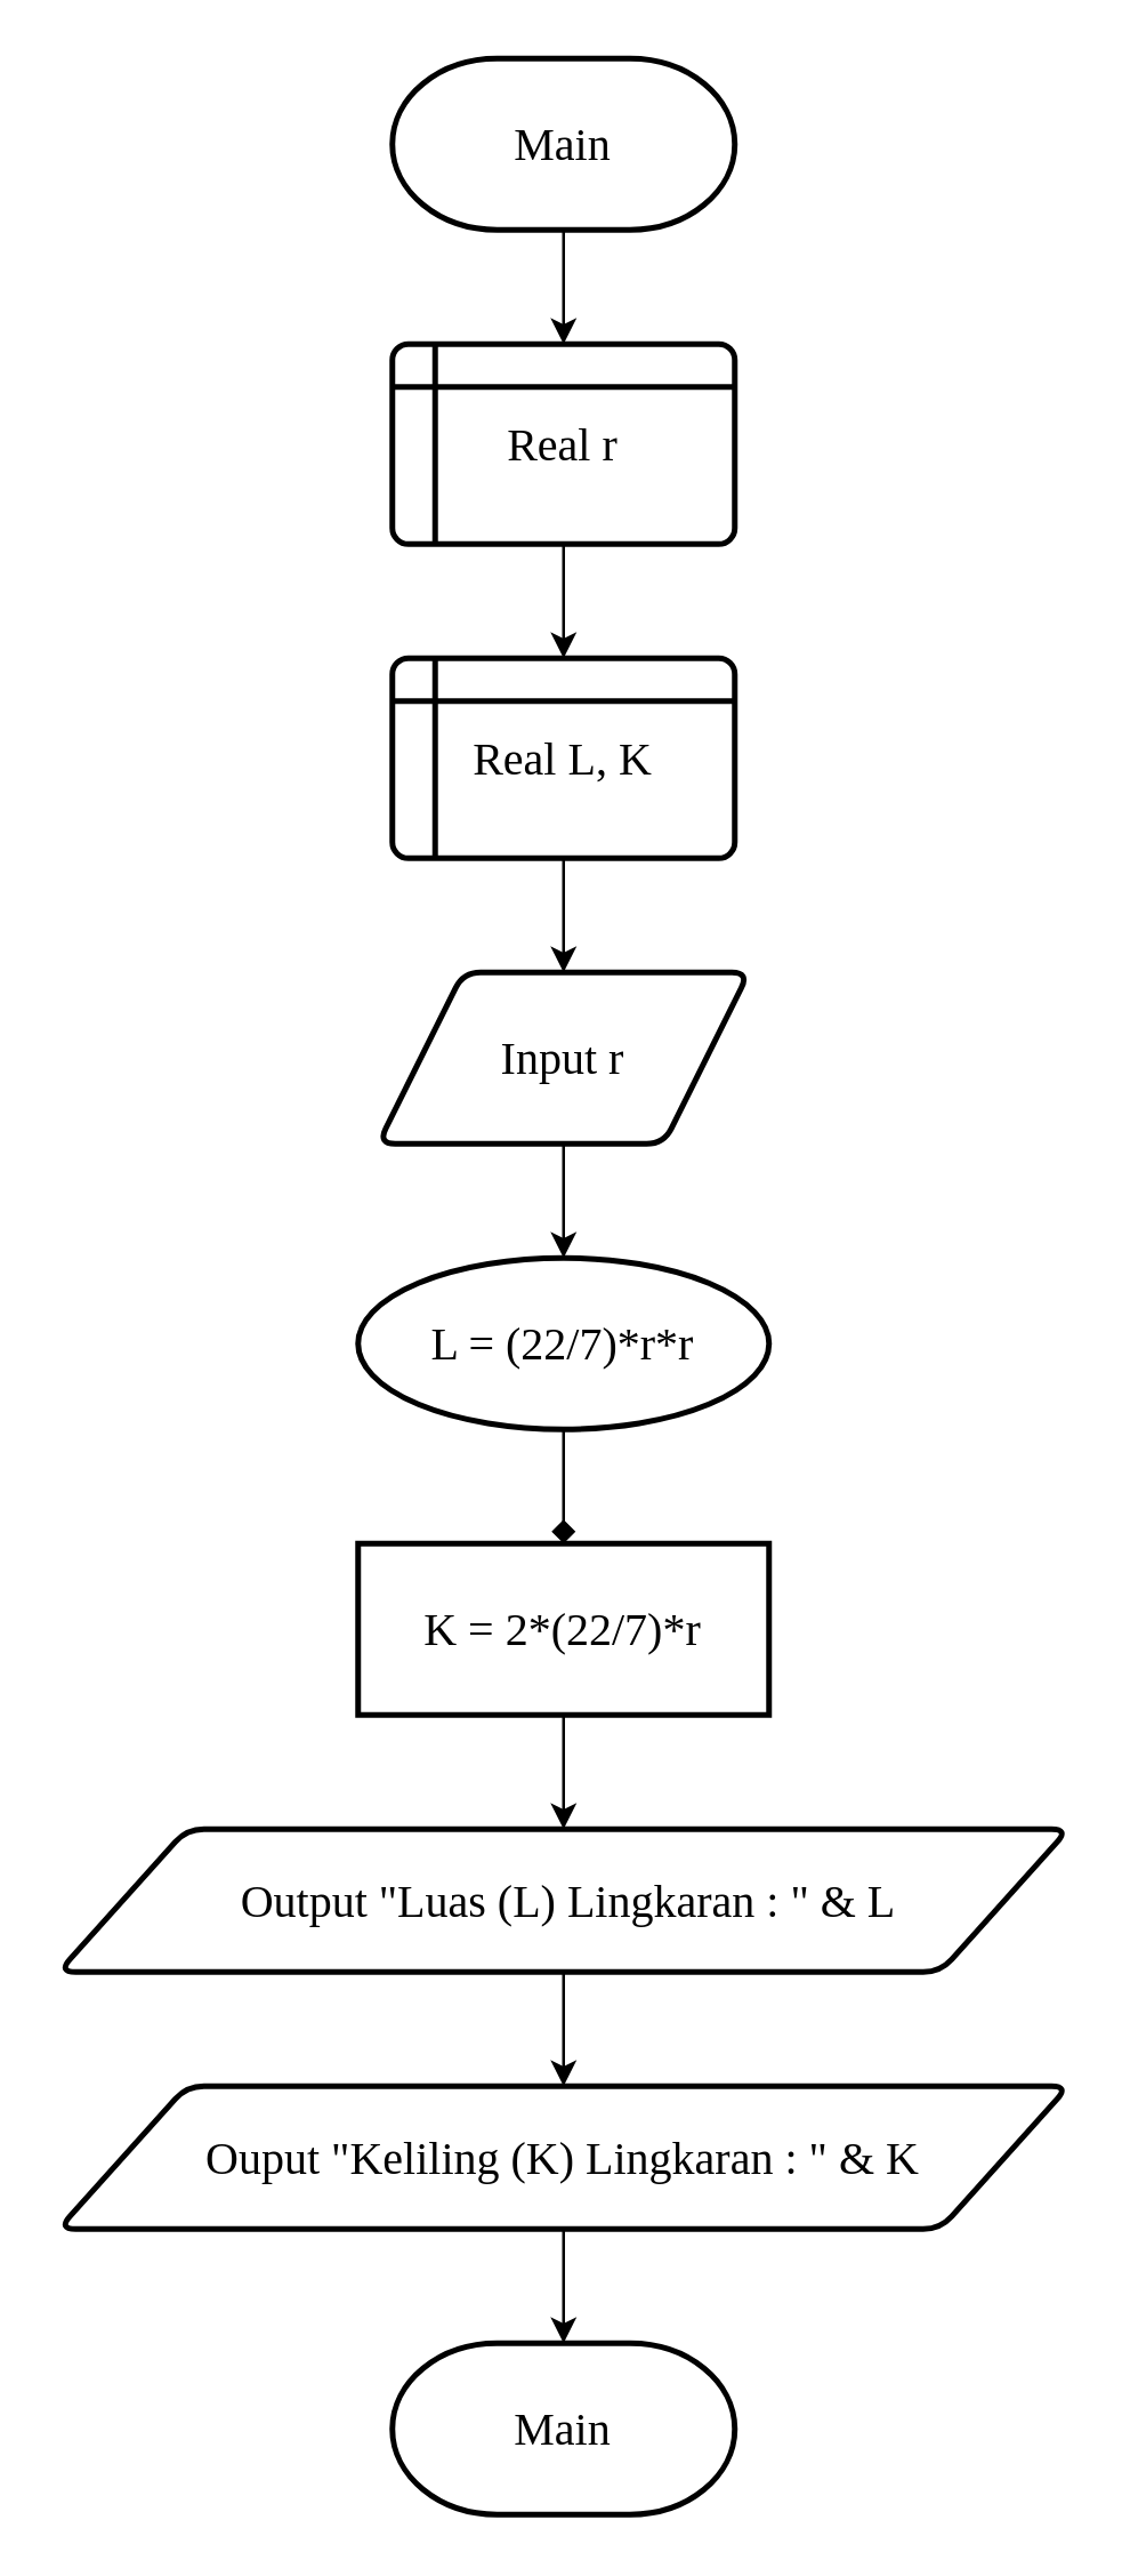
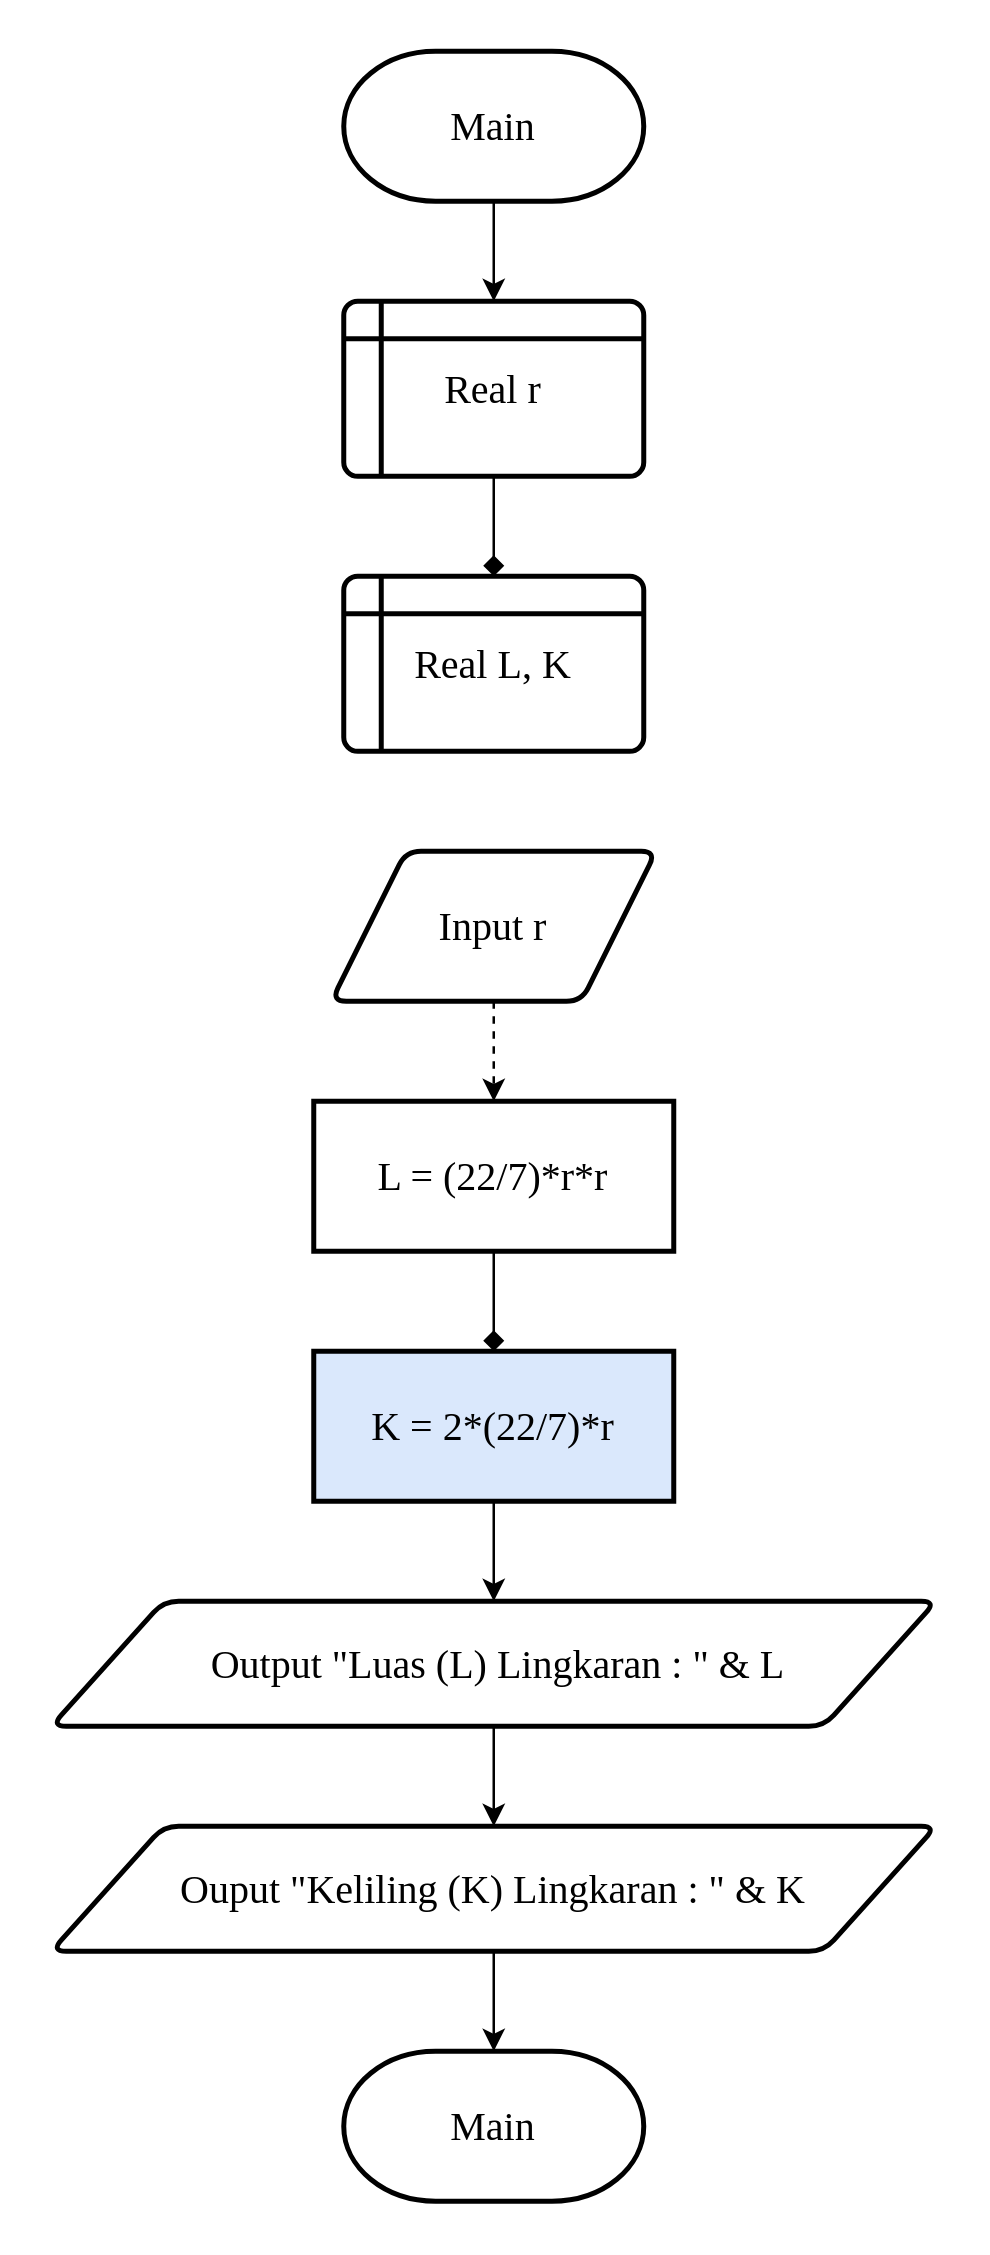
  <mxCell id="0" />
  <mxCell id="1" parent="0" />
  <mxCell id="2" value="" style="edgeStyle=orthogonalEdgeStyle;rounded=0;orthogonalLoop=1;jettySize=auto;html=1;fontFamily=Times New Roman;fontSize=16;" edge="1" parent="1" source="3" target="5"><mxGeometry relative="1" as="geometry" /></mxCell>
  <mxCell id="3" value="Main" style="strokeWidth=2;html=1;shape=mxgraph.flowchart.terminator;whiteSpace=wrap;fontFamily=Times New Roman;fontSize=16;" vertex="1" parent="1"><mxGeometry x="137" y="20" width="120" height="60" as="geometry" /></mxCell>
- <mxCell id="4" value="" style="edgeStyle=orthogonalEdgeStyle;rounded=0;orthogonalLoop=1;jettySize=auto;html=1;fontFamily=Times New Roman;fontSize=16;" edge="1" parent="1" source="5" target="7"><mxGeometry relative="1" as="geometry" /></mxCell>
+ <mxCell id="4" value="" style="edgeStyle=orthogonalEdgeStyle;rounded=0;orthogonalLoop=1;jettySize=auto;html=1;fontFamily=Times New Roman;fontSize=16;endArrow=diamond;" edge="1" parent="1" source="5" target="7"><mxGeometry relative="1" as="geometry" /></mxCell>
  <mxCell id="5" value="Real r" style="shape=internalStorage;whiteSpace=wrap;html=1;dx=15;dy=15;rounded=1;arcSize=8;strokeWidth=2;fontFamily=Times New Roman;fontSize=16;" vertex="1" parent="1"><mxGeometry x="137" y="120" width="120" height="70" as="geometry" /></mxCell>
- <mxCell id="6" value="" style="edgeStyle=orthogonalEdgeStyle;rounded=0;orthogonalLoop=1;jettySize=auto;html=1;fontFamily=Times New Roman;fontSize=16;" edge="1" parent="1" source="7" target="9"><mxGeometry relative="1" as="geometry" /></mxCell>
  <mxCell id="7" value="Real L, K" style="shape=internalStorage;whiteSpace=wrap;html=1;dx=15;dy=15;rounded=1;arcSize=8;strokeWidth=2;fontFamily=Times New Roman;fontSize=16;" vertex="1" parent="1"><mxGeometry x="137" y="230" width="120" height="70" as="geometry" /></mxCell>
- <mxCell id="8" value="" style="edgeStyle=orthogonalEdgeStyle;rounded=0;orthogonalLoop=1;jettySize=auto;html=1;fontFamily=Times New Roman;fontSize=16;" edge="1" parent="1" source="9" target="11"><mxGeometry relative="1" as="geometry" /></mxCell>
+ <mxCell id="8" value="" style="edgeStyle=orthogonalEdgeStyle;rounded=0;orthogonalLoop=1;jettySize=auto;html=1;fontFamily=Times New Roman;fontSize=16;dashed=1;" edge="1" parent="1" source="9" target="11"><mxGeometry relative="1" as="geometry" /></mxCell>
  <mxCell id="9" value="Input r" style="shape=parallelogram;html=1;strokeWidth=2;perimeter=parallelogramPerimeter;whiteSpace=wrap;rounded=1;arcSize=12;size=0.23;fontFamily=Times New Roman;fontSize=16;" vertex="1" parent="1"><mxGeometry x="132" y="340" width="130" height="60" as="geometry" /></mxCell>
  <mxCell id="10" value="" style="edgeStyle=orthogonalEdgeStyle;rounded=0;orthogonalLoop=1;jettySize=auto;html=1;fontFamily=Times New Roman;fontSize=16;endArrow=diamond;" edge="1" parent="1" source="11" target="13"><mxGeometry relative="1" as="geometry" /></mxCell>
- <mxCell id="11" value="L = (22/7)*r*r" style="ellipse;whiteSpace=wrap;html=1;absoluteArcSize=1;arcSize=0;strokeWidth=2;fontFamily=Times New Roman;fontSize=16;" vertex="1" parent="1"><mxGeometry x="125" y="440" width="144" height="60" as="geometry" /></mxCell>
+ <mxCell id="11" value="L = (22/7)*r*r" style="rounded=1;whiteSpace=wrap;html=1;absoluteArcSize=1;arcSize=0;strokeWidth=2;fontFamily=Times New Roman;fontSize=16;" vertex="1" parent="1"><mxGeometry x="125" y="440" width="144" height="60" as="geometry" /></mxCell>
  <mxCell id="12" value="" style="edgeStyle=orthogonalEdgeStyle;rounded=0;orthogonalLoop=1;jettySize=auto;html=1;fontFamily=Times New Roman;fontSize=16;" edge="1" parent="1" source="13" target="15"><mxGeometry relative="1" as="geometry" /></mxCell>
- <mxCell id="13" value="K = 2*(22/7)*r" style="rounded=1;whiteSpace=wrap;html=1;absoluteArcSize=1;arcSize=0;strokeWidth=2;fontFamily=Times New Roman;fontSize=16;" vertex="1" parent="1"><mxGeometry x="125" y="540" width="144" height="60" as="geometry" /></mxCell>
+ <mxCell id="13" value="K = 2*(22/7)*r" style="rounded=1;whiteSpace=wrap;html=1;absoluteArcSize=1;arcSize=0;strokeWidth=2;fontFamily=Times New Roman;fontSize=16;fillColor=#dae8fc;" vertex="1" parent="1"><mxGeometry x="125" y="540" width="144" height="60" as="geometry" /></mxCell>
  <mxCell id="14" value="" style="edgeStyle=orthogonalEdgeStyle;rounded=0;orthogonalLoop=1;jettySize=auto;html=1;fontFamily=Times New Roman;fontSize=16;" edge="1" parent="1" source="15" target="17"><mxGeometry relative="1" as="geometry" /></mxCell>
  <mxCell id="15" value="&amp;nbsp;Output &quot;Luas (L) Lingkaran : &quot; &amp;amp; L" style="shape=parallelogram;html=1;strokeWidth=2;perimeter=parallelogramPerimeter;whiteSpace=wrap;rounded=1;arcSize=12;size=0.127;fontFamily=Times New Roman;fontSize=16;" vertex="1" parent="1"><mxGeometry x="20" y="640" width="354" height="50" as="geometry" /></mxCell>
  <mxCell id="16" value="" style="edgeStyle=orthogonalEdgeStyle;rounded=0;orthogonalLoop=1;jettySize=auto;html=1;fontFamily=Times New Roman;fontSize=16;" edge="1" parent="1" source="17" target="18"><mxGeometry relative="1" as="geometry" /></mxCell>
  <mxCell id="17" value="Ouput &quot;Keliling (K) Lingkaran : &quot; &amp;amp; K" style="shape=parallelogram;html=1;strokeWidth=2;perimeter=parallelogramPerimeter;whiteSpace=wrap;rounded=1;arcSize=12;size=0.127;fontFamily=Times New Roman;fontSize=16;" vertex="1" parent="1"><mxGeometry x="20" y="730" width="354" height="50" as="geometry" /></mxCell>
  <mxCell id="18" value="Main" style="strokeWidth=2;html=1;shape=mxgraph.flowchart.terminator;whiteSpace=wrap;fontFamily=Times New Roman;fontSize=16;" vertex="1" parent="1"><mxGeometry x="137" y="820" width="120" height="60" as="geometry" /></mxCell>
